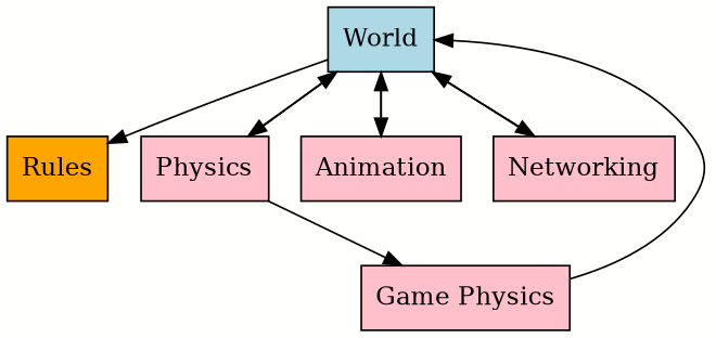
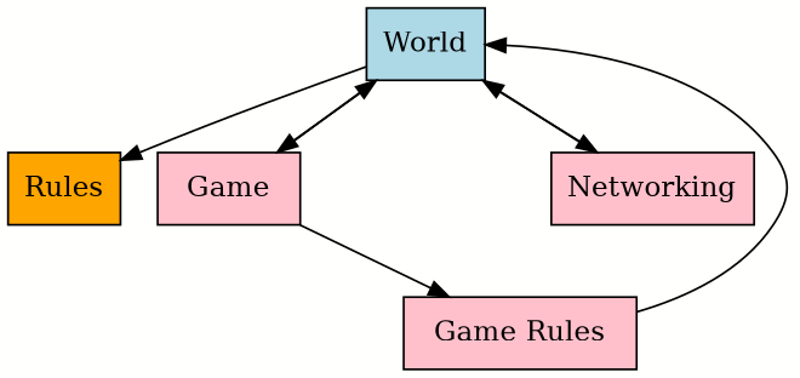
  digraph {
    bgcolor="#fffffd"
    concentrate=true
    node [fillcolor=pink shape=box style=filled]
    n1 [fillcolor=lightblue label=World]
    n2 [fillcolor=orange label=Rules]
-   n3 [label=Physics]
-   n4 [label=Animation]
+   n3 [label=Game]
    n5 [label=Networking]
-   n6 [label="Game Physics"]
+   n6 [label="Game Rules"]
    n1 -> n2
    n1 -> n3
-   n1 -> n4
    n1 -> n5
    n3 -> n1
    n3 -> n6
-   n4 -> n1
    n5 -> n1
    n6 -> n1
  }
